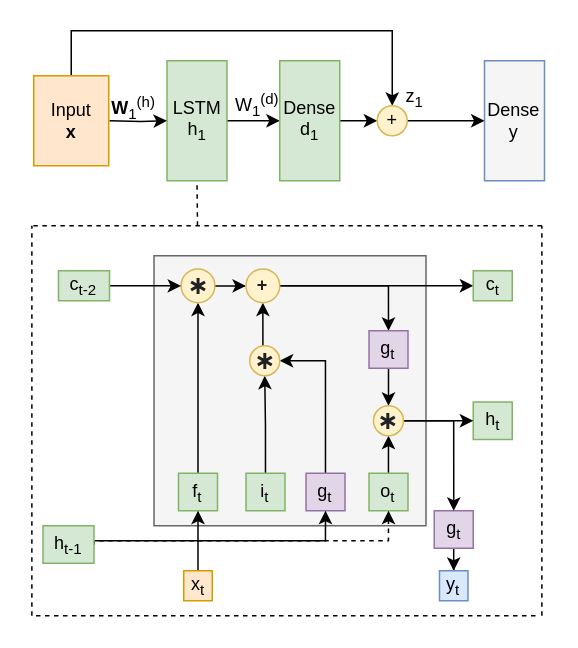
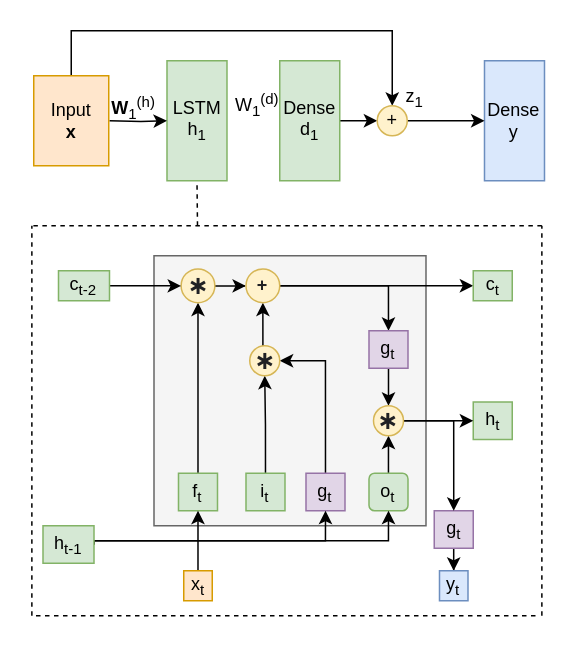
  <mxCell id="0" />
  <mxCell id="1" parent="0" />
- <mxCell id="2" value="" style="edgeStyle=orthogonalEdgeStyle;rounded=0;orthogonalLoop=1;jettySize=auto;html=1;" edge="1" parent="1" source="3" target="6"><mxGeometry relative="1" as="geometry" /></mxCell>
  <mxCell id="3" value="LSTM&lt;br&gt;h&lt;sub style=&quot;border-color: var(--border-color); text-align: start;&quot;&gt;1&lt;/sub&gt;" style="rounded=0;whiteSpace=wrap;html=1;fillColor=#d5e8d4;strokeColor=#82b366;" vertex="1" parent="1"><mxGeometry x="110.66" y="40" width="40" height="80" as="geometry" /></mxCell>
  <mxCell id="4" value="" style="edgeStyle=orthogonalEdgeStyle;rounded=0;orthogonalLoop=1;jettySize=auto;html=1;" edge="1" parent="1" target="3"><mxGeometry relative="1" as="geometry"><mxPoint x="72.33" y="80" as="sourcePoint" /></mxGeometry></mxCell>
  <mxCell id="5" value="" style="edgeStyle=orthogonalEdgeStyle;rounded=0;orthogonalLoop=1;jettySize=auto;html=1;" edge="1" parent="1" source="6" target="10"><mxGeometry relative="1" as="geometry" /></mxCell>
  <mxCell id="6" value="Dense&lt;br&gt;d&lt;sub style=&quot;border-color: var(--border-color); font-family: Calibri, sans-serif; text-align: start;&quot;&gt;1&lt;/sub&gt;" style="rounded=0;whiteSpace=wrap;html=1;fillColor=#d5e8d4;strokeColor=#82b366;" vertex="1" parent="1"><mxGeometry x="185.83" y="40" width="40" height="80" as="geometry" /></mxCell>
- <mxCell id="7" value="Dense&lt;br&gt;y" style="rounded=0;whiteSpace=wrap;html=1;fillColor=#f5f5f5;strokeColor=#6c8ebf;" vertex="1" parent="1"><mxGeometry x="322.33" y="40" width="40" height="80" as="geometry" /></mxCell>
+ <mxCell id="7" value="Dense&lt;br&gt;y" style="rounded=0;whiteSpace=wrap;html=1;fillColor=#dae8fc;strokeColor=#6c8ebf;" vertex="1" parent="1"><mxGeometry x="322.33" y="40" width="40" height="80" as="geometry" /></mxCell>
  <mxCell id="8" value="" style="endArrow=classic;html=1;rounded=0;exitX=0.5;exitY=0;exitDx=0;exitDy=0;" edge="1" parent="1" source="50"><mxGeometry width="50" height="50" relative="1" as="geometry"><mxPoint x="91.83" y="80" as="sourcePoint" /><mxPoint x="260.83" y="70" as="targetPoint" /><Array as="points"><mxPoint x="46.83" y="20" /><mxPoint x="260.83" y="20" /></Array></mxGeometry></mxCell>
  <mxCell id="9" style="edgeStyle=orthogonalEdgeStyle;rounded=0;orthogonalLoop=1;jettySize=auto;html=1;exitX=1;exitY=0.5;exitDx=0;exitDy=0;entryX=0;entryY=0.5;entryDx=0;entryDy=0;" edge="1" parent="1" source="10" target="7"><mxGeometry relative="1" as="geometry"><mxPoint x="300.83" y="80" as="targetPoint" /></mxGeometry></mxCell>
  <mxCell id="10" value="+" style="ellipse;whiteSpace=wrap;html=1;aspect=fixed;fillColor=#fff2cc;strokeColor=#d6b656;" vertex="1" parent="1"><mxGeometry x="250.83" y="70" width="20" height="20" as="geometry" /></mxCell>
  <mxCell id="11" value="&lt;p style=&quot;margin: 0cm; text-align: start;&quot; class=&quot;MsoNormal&quot;&gt;z&lt;sub&gt;1&lt;font face=&quot;Calibri, sans-serif&quot;&gt;&lt;/font&gt;&lt;/sub&gt;&lt;/p&gt;" style="text;html=1;strokeColor=none;fillColor=none;align=center;verticalAlign=middle;whiteSpace=wrap;rounded=0;" vertex="1" parent="1"><mxGeometry x="262.83" y="50" width="26" height="30" as="geometry" /></mxCell>
  <mxCell id="12" value="" style="rounded=0;whiteSpace=wrap;html=1;fillColor=#f5f5f5;fontColor=#333333;strokeColor=#666666;" vertex="1" parent="1"><mxGeometry x="102" y="170" width="181.33" height="180" as="geometry" /></mxCell>
  <mxCell id="13" style="edgeStyle=orthogonalEdgeStyle;rounded=0;orthogonalLoop=1;jettySize=auto;html=1;exitX=0.5;exitY=0;exitDx=0;exitDy=0;entryX=0.5;entryY=1;entryDx=0;entryDy=0;" edge="1" parent="1" source="14" target="22"><mxGeometry relative="1" as="geometry" /></mxCell>
  <mxCell id="14" value="&lt;p style=&quot;margin: 0cm; text-align: start;&quot; class=&quot;MsoNormal&quot;&gt;f&lt;sub&gt;t&lt;/sub&gt;&lt;/p&gt;" style="rounded=0;whiteSpace=wrap;html=1;fillColor=#d5e8d4;strokeColor=#82b366;" vertex="1" parent="1"><mxGeometry x="118.33" y="315" width="26" height="25" as="geometry" /></mxCell>
  <mxCell id="15" style="edgeStyle=orthogonalEdgeStyle;rounded=0;orthogonalLoop=1;jettySize=auto;html=1;exitX=0.5;exitY=0;exitDx=0;exitDy=0;entryX=0.5;entryY=1;entryDx=0;entryDy=0;" edge="1" parent="1" source="16" target="24"><mxGeometry relative="1" as="geometry" /></mxCell>
  <mxCell id="16" value="&lt;p style=&quot;margin: 0cm; font-family: Calibri, sans-serif; text-align: start;&quot; class=&quot;MsoNormal&quot;&gt;i&lt;sub&gt;t&lt;/sub&gt;&lt;/p&gt;" style="rounded=0;whiteSpace=wrap;html=1;fillColor=#d5e8d4;strokeColor=#82b366;" vertex="1" parent="1"><mxGeometry x="163.33" y="315" width="26" height="25" as="geometry" /></mxCell>
  <mxCell id="17" style="edgeStyle=orthogonalEdgeStyle;rounded=0;orthogonalLoop=1;jettySize=auto;html=1;exitX=0.5;exitY=0;exitDx=0;exitDy=0;entryX=1;entryY=0.5;entryDx=0;entryDy=0;fontFamily=Helvetica;fontSize=18;" edge="1" parent="1" source="18" target="24"><mxGeometry relative="1" as="geometry" /></mxCell>
  <mxCell id="18" value="&lt;p style=&quot;margin: 0cm; text-align: start;&quot; class=&quot;MsoNormal&quot;&gt;g&lt;sub&gt;t&lt;font face=&quot;Calibri, sans-serif&quot;&gt;&lt;/font&gt;&lt;/sub&gt;&lt;/p&gt;" style="rounded=0;whiteSpace=wrap;html=1;fillColor=#e1d5e7;strokeColor=#9673a6;" vertex="1" parent="1"><mxGeometry x="203.33" y="315" width="26" height="25" as="geometry" /></mxCell>
  <mxCell id="19" value="" style="edgeStyle=orthogonalEdgeStyle;rounded=0;orthogonalLoop=1;jettySize=auto;html=1;" edge="1" parent="1" source="20" target="44"><mxGeometry relative="1" as="geometry" /></mxCell>
- <mxCell id="20" value="&lt;p style=&quot;margin: 0cm; text-align: start;&quot; class=&quot;MsoNormal&quot;&gt;o&lt;sub&gt;t&lt;/sub&gt;&lt;/p&gt;" style="rounded=0;whiteSpace=wrap;html=1;fillColor=#d5e8d4;strokeColor=#82b366;" vertex="1" parent="1"><mxGeometry x="245.33" y="315" width="26" height="25" as="geometry" /></mxCell>
+ <mxCell id="20" value="&lt;p style=&quot;margin: 0cm; text-align: start;&quot; class=&quot;MsoNormal&quot;&gt;o&lt;sub&gt;t&lt;/sub&gt;&lt;/p&gt;" style="whiteSpace=wrap;html=1;fillColor=#d5e8d4;strokeColor=#82b366;rounded=1;" vertex="1" parent="1"><mxGeometry x="245.33" y="315" width="26" height="25" as="geometry" /></mxCell>
  <mxCell id="21" value="" style="edgeStyle=orthogonalEdgeStyle;rounded=0;orthogonalLoop=1;jettySize=auto;html=1;" edge="1" parent="1" source="22" target="27"><mxGeometry relative="1" as="geometry" /></mxCell>
  <mxCell id="22" value="&lt;b style=&quot;caret-color: rgb(32, 33, 36); color: rgb(32, 33, 36); text-align: left;&quot;&gt;&lt;font style=&quot;font-size: 16px;&quot;&gt;∗&lt;/font&gt;&lt;/b&gt;" style="ellipse;whiteSpace=wrap;html=1;aspect=fixed;fillColor=#fff2cc;strokeColor=#d6b656;" vertex="1" parent="1"><mxGeometry x="120.08" y="178.75" width="22.5" height="22.5" as="geometry" /></mxCell>
  <mxCell id="23" style="edgeStyle=orthogonalEdgeStyle;rounded=0;orthogonalLoop=1;jettySize=auto;html=1;exitX=0.5;exitY=0;exitDx=0;exitDy=0;entryX=0.5;entryY=1;entryDx=0;entryDy=0;fontFamily=Helvetica;fontSize=18;" edge="1" parent="1" source="24" target="27"><mxGeometry relative="1" as="geometry" /></mxCell>
  <mxCell id="24" value="&lt;b style=&quot;caret-color: rgb(32, 33, 36); color: rgb(32, 33, 36); text-align: left;&quot;&gt;&lt;font style=&quot;font-size: 16px;&quot;&gt;∗&lt;/font&gt;&lt;/b&gt;" style="ellipse;whiteSpace=wrap;html=1;aspect=fixed;fillColor=#fff2cc;strokeColor=#d6b656;" vertex="1" parent="1"><mxGeometry x="165.83" y="230" width="20" height="20" as="geometry" /></mxCell>
  <mxCell id="25" style="edgeStyle=orthogonalEdgeStyle;rounded=0;orthogonalLoop=1;jettySize=auto;html=1;exitX=1;exitY=0.5;exitDx=0;exitDy=0;entryX=0.5;entryY=0;entryDx=0;entryDy=0;fontFamily=Helvetica;fontSize=18;" edge="1" parent="1" source="27" target="29"><mxGeometry relative="1" as="geometry" /></mxCell>
  <mxCell id="26" style="edgeStyle=orthogonalEdgeStyle;rounded=0;orthogonalLoop=1;jettySize=auto;html=1;exitX=1;exitY=0.5;exitDx=0;exitDy=0;entryX=0;entryY=0.5;entryDx=0;entryDy=0;" edge="1" parent="1" source="27" target="37"><mxGeometry relative="1" as="geometry" /></mxCell>
  <mxCell id="27" value="&lt;b style=&quot;caret-color: rgb(32, 33, 36); color: rgb(32, 33, 36); text-align: left;&quot;&gt;&lt;font style=&quot;font-size: 12px;&quot;&gt;+&lt;/font&gt;&lt;/b&gt;" style="ellipse;whiteSpace=wrap;html=1;aspect=fixed;fillColor=#fff2cc;strokeColor=#d6b656;" vertex="1" parent="1"><mxGeometry x="163.33" y="178.75" width="22.5" height="22.5" as="geometry" /></mxCell>
  <mxCell id="28" style="edgeStyle=orthogonalEdgeStyle;rounded=0;orthogonalLoop=1;jettySize=auto;html=1;exitX=0.5;exitY=1;exitDx=0;exitDy=0;entryX=0.5;entryY=0;entryDx=0;entryDy=0;" edge="1" parent="1" source="29" target="44"><mxGeometry relative="1" as="geometry" /></mxCell>
  <mxCell id="29" value="&lt;p style=&quot;margin: 0cm; text-align: start;&quot; class=&quot;MsoNormal&quot;&gt;g&lt;sub&gt;t&lt;font face=&quot;Calibri, sans-serif&quot;&gt;&lt;/font&gt;&lt;/sub&gt;&lt;/p&gt;" style="rounded=0;whiteSpace=wrap;html=1;fillColor=#e1d5e7;strokeColor=#9673a6;" vertex="1" parent="1"><mxGeometry x="245.33" y="220" width="26" height="25" as="geometry" /></mxCell>
  <mxCell id="30" value="" style="edgeStyle=orthogonalEdgeStyle;rounded=0;orthogonalLoop=1;jettySize=auto;html=1;fontFamily=Helvetica;fontSize=18;" edge="1" parent="1" source="31" target="22"><mxGeometry relative="1" as="geometry" /></mxCell>
  <mxCell id="31" value="&lt;p style=&quot;margin: 0cm; font-size: 12px; text-align: start;&quot; class=&quot;MsoNormal&quot;&gt;c&lt;sub&gt;t-2&lt;font face=&quot;Calibri, sans-serif&quot;&gt;&lt;/font&gt;&lt;/sub&gt;&lt;/p&gt;" style="rounded=0;whiteSpace=wrap;html=1;fontFamily=Helvetica;fontSize=18;fillColor=#d5e8d4;strokeColor=#82b366;" vertex="1" parent="1"><mxGeometry x="38.33" y="180" width="34" height="20" as="geometry" /></mxCell>
- <mxCell id="32" style="edgeStyle=orthogonalEdgeStyle;rounded=0;orthogonalLoop=1;jettySize=auto;html=1;exitX=1;exitY=0.5;exitDx=0;exitDy=0;entryX=0.5;entryY=1;entryDx=0;entryDy=0;dashed=1;" edge="1" parent="1" source="34" target="20"><mxGeometry relative="1" as="geometry"><Array as="points"><mxPoint x="62" y="360" /><mxPoint x="258" y="360" /></Array></mxGeometry></mxCell>
+ <mxCell id="32" style="edgeStyle=orthogonalEdgeStyle;rounded=0;orthogonalLoop=1;jettySize=auto;html=1;exitX=1;exitY=0.5;exitDx=0;exitDy=0;entryX=0.5;entryY=1;entryDx=0;entryDy=0;" edge="1" parent="1" source="34" target="20"><mxGeometry relative="1" as="geometry"><Array as="points"><mxPoint x="62" y="360" /><mxPoint x="258" y="360" /></Array></mxGeometry></mxCell>
  <mxCell id="33" style="edgeStyle=orthogonalEdgeStyle;rounded=0;orthogonalLoop=1;jettySize=auto;html=1;exitX=1;exitY=0.5;exitDx=0;exitDy=0;entryX=0.5;entryY=1;entryDx=0;entryDy=0;" edge="1" parent="1" source="34" target="18"><mxGeometry relative="1" as="geometry"><Array as="points"><mxPoint x="62" y="360" /><mxPoint x="216" y="360" /></Array></mxGeometry></mxCell>
  <mxCell id="34" value="&lt;p style=&quot;margin: 0cm; font-size: 12px; text-align: start;&quot; class=&quot;MsoNormal&quot;&gt;h&lt;sub style=&quot;&quot;&gt;t-1&lt;font face=&quot;Calibri, sans-serif&quot;&gt;&lt;/font&gt;&lt;/sub&gt;&lt;/p&gt;" style="rounded=0;whiteSpace=wrap;html=1;fontFamily=Helvetica;fontSize=18;fillColor=#d5e8d4;strokeColor=#82b366;" vertex="1" parent="1"><mxGeometry x="28" y="350" width="34" height="25" as="geometry" /></mxCell>
  <mxCell id="35" style="edgeStyle=orthogonalEdgeStyle;rounded=0;orthogonalLoop=1;jettySize=auto;html=1;entryX=0.5;entryY=1;entryDx=0;entryDy=0;" edge="1" parent="1" source="36" target="14"><mxGeometry relative="1" as="geometry" /></mxCell>
  <mxCell id="36" value="&lt;p style=&quot;margin: 0cm; font-size: 12px; text-align: start;&quot; class=&quot;MsoNormal&quot;&gt;x&lt;sub&gt;t&lt;/sub&gt;&lt;/p&gt;" style="rounded=0;whiteSpace=wrap;html=1;fontFamily=Helvetica;fontSize=18;fillColor=#ffe6cc;strokeColor=#d79b00;" vertex="1" parent="1"><mxGeometry x="121.83" y="380" width="19" height="20" as="geometry" /></mxCell>
  <mxCell id="37" value="&lt;p style=&quot;margin: 0cm; font-size: 12px; text-align: start;&quot; class=&quot;MsoNormal&quot;&gt;c&lt;sub&gt;t&lt;font face=&quot;Calibri, sans-serif&quot;&gt;&lt;/font&gt;&lt;/sub&gt;&lt;/p&gt;" style="rounded=0;whiteSpace=wrap;html=1;fontFamily=Helvetica;fontSize=18;fillColor=#d5e8d4;strokeColor=#82b366;" vertex="1" parent="1"><mxGeometry x="314.83" y="180" width="26" height="20" as="geometry" /></mxCell>
  <mxCell id="38" value="&lt;p style=&quot;margin: 0cm; font-size: 12px; text-align: start;&quot; class=&quot;MsoNormal&quot;&gt;h&lt;sub style=&quot;border-color: var(--border-color);&quot;&gt;t&lt;/sub&gt;&lt;br&gt;&lt;/p&gt;" style="rounded=0;whiteSpace=wrap;html=1;fontFamily=Helvetica;fontSize=18;fillColor=#d5e8d4;strokeColor=#82b366;" vertex="1" parent="1"><mxGeometry x="314.83" y="267.5" width="26" height="25" as="geometry" /></mxCell>
  <mxCell id="39" value="" style="edgeStyle=orthogonalEdgeStyle;rounded=0;orthogonalLoop=1;jettySize=auto;html=1;fontFamily=Helvetica;fontSize=18;" edge="1" parent="1" source="41" target="40"><mxGeometry relative="1" as="geometry" /></mxCell>
  <mxCell id="40" value="&lt;p style=&quot;margin: 0cm; font-size: 12px; text-align: start;&quot; class=&quot;MsoNormal&quot;&gt;y&lt;sub&gt;t&lt;/sub&gt;&lt;/p&gt;" style="rounded=0;whiteSpace=wrap;html=1;fontFamily=Helvetica;fontSize=18;fillColor=#dae8fc;strokeColor=#6c8ebf;" vertex="1" parent="1"><mxGeometry x="292.33" y="380" width="19" height="20" as="geometry" /></mxCell>
  <mxCell id="41" value="&lt;p style=&quot;margin: 0cm; text-align: start;&quot; class=&quot;MsoNormal&quot;&gt;g&lt;sub&gt;t&lt;font face=&quot;Calibri, sans-serif&quot;&gt;&lt;/font&gt;&lt;/sub&gt;&lt;/p&gt;" style="rounded=0;whiteSpace=wrap;html=1;fillColor=#e1d5e7;strokeColor=#9673a6;" vertex="1" parent="1"><mxGeometry x="288.83" y="340" width="26" height="25" as="geometry" /></mxCell>
  <mxCell id="42" value="" style="edgeStyle=orthogonalEdgeStyle;rounded=0;orthogonalLoop=1;jettySize=auto;html=1;" edge="1" parent="1" source="44" target="38"><mxGeometry relative="1" as="geometry" /></mxCell>
  <mxCell id="43" style="edgeStyle=orthogonalEdgeStyle;rounded=0;orthogonalLoop=1;jettySize=auto;html=1;exitX=1;exitY=0.5;exitDx=0;exitDy=0;entryX=0.5;entryY=0;entryDx=0;entryDy=0;" edge="1" parent="1" source="44" target="41"><mxGeometry relative="1" as="geometry" /></mxCell>
  <mxCell id="44" value="&lt;b style=&quot;caret-color: rgb(32, 33, 36); color: rgb(32, 33, 36); text-align: left;&quot;&gt;&lt;font style=&quot;font-size: 16px;&quot;&gt;∗&lt;/font&gt;&lt;/b&gt;" style="ellipse;whiteSpace=wrap;html=1;aspect=fixed;fillColor=#fff2cc;strokeColor=#d6b656;" vertex="1" parent="1"><mxGeometry x="248.33" y="270" width="20" height="20" as="geometry" /></mxCell>
  <mxCell id="45" value="" style="endArrow=none;dashed=1;html=1;rounded=0;" edge="1" parent="1"><mxGeometry width="50" height="50" relative="1" as="geometry"><mxPoint x="20.58" y="410" as="sourcePoint" /><mxPoint x="20.58" y="150" as="targetPoint" /></mxGeometry></mxCell>
  <mxCell id="46" value="" style="endArrow=none;dashed=1;html=1;rounded=0;" edge="1" parent="1"><mxGeometry width="50" height="50" relative="1" as="geometry"><mxPoint x="360.58" y="410" as="sourcePoint" /><mxPoint x="360.58" y="150" as="targetPoint" /></mxGeometry></mxCell>
  <mxCell id="47" value="" style="endArrow=none;dashed=1;html=1;rounded=0;" edge="1" parent="1"><mxGeometry width="50" height="50" relative="1" as="geometry"><mxPoint x="360.58" y="150" as="sourcePoint" /><mxPoint x="20.58" y="150" as="targetPoint" /></mxGeometry></mxCell>
  <mxCell id="48" value="" style="endArrow=none;dashed=1;html=1;rounded=0;" edge="1" parent="1"><mxGeometry width="50" height="50" relative="1" as="geometry"><mxPoint x="356.33" y="410" as="sourcePoint" /><mxPoint x="20.58" y="410" as="targetPoint" /></mxGeometry></mxCell>
  <mxCell id="49" value="" style="endArrow=none;dashed=1;html=1;rounded=0;entryX=0.5;entryY=1;entryDx=0;entryDy=0;" edge="1" parent="1" target="3"><mxGeometry width="50" height="50" relative="1" as="geometry"><mxPoint x="131" y="150" as="sourcePoint" /><mxPoint x="110.75" y="160" as="targetPoint" /><Array as="points" /></mxGeometry></mxCell>
  <mxCell id="50" value="&lt;font style=&quot;font-size: 12px;&quot;&gt;Input&lt;br&gt;&lt;b&gt;x&lt;/b&gt;&lt;br&gt;&lt;/font&gt;" style="rounded=0;whiteSpace=wrap;html=1;fillColor=#ffe6cc;strokeColor=#d79b00;" vertex="1" parent="1"><mxGeometry x="21.83" y="50" width="50" height="60" as="geometry" /></mxCell>
  <mxCell id="51" value="&lt;b style=&quot;border-color: var(--border-color); caret-color: rgb(0, 0, 0); color: rgb(0, 0, 0); font-family: Helvetica; font-size: 12px; font-style: normal; font-variant-caps: normal; letter-spacing: normal; text-align: start; text-indent: 0px; text-transform: none; word-spacing: 0px; -webkit-text-stroke-width: 0px; text-decoration: none;&quot;&gt;W&lt;/b&gt;&lt;sub style=&quot;border-color: var(--border-color); caret-color: rgb(0, 0, 0); color: rgb(0, 0, 0); font-family: Helvetica; font-style: normal; font-variant-caps: normal; font-weight: 400; letter-spacing: normal; text-align: start; text-indent: 0px; text-transform: none; word-spacing: 0px; -webkit-text-stroke-width: 0px; text-decoration: none;&quot;&gt;1&lt;/sub&gt;&lt;sup style=&quot;border-color: var(--border-color); caret-color: rgb(0, 0, 0); color: rgb(0, 0, 0); font-family: Helvetica; font-style: normal; font-variant-caps: normal; font-weight: 400; letter-spacing: normal; text-align: start; text-indent: 0px; text-transform: none; word-spacing: 0px; -webkit-text-stroke-width: 0px; text-decoration: none;&quot;&gt;(h)&lt;/sup&gt;" style="text;whiteSpace=wrap;html=1;" vertex="1" parent="1"><mxGeometry x="71.83" y="55" width="30" height="30" as="geometry" /></mxCell>
  <mxCell id="52" value="&lt;p style=&quot;margin: 0cm; text-align: start;&quot; class=&quot;MsoNormal&quot;&gt;W&lt;sub&gt;1&lt;/sub&gt;&lt;sup&gt;(d)&lt;font face=&quot;Calibri, sans-serif&quot;&gt;&lt;/font&gt;&lt;/sup&gt;&lt;/p&gt;" style="text;html=1;strokeColor=none;fillColor=none;align=center;verticalAlign=middle;whiteSpace=wrap;rounded=0;" vertex="1" parent="1"><mxGeometry x="155.83" y="60" width="30" height="20" as="geometry" /></mxCell>
